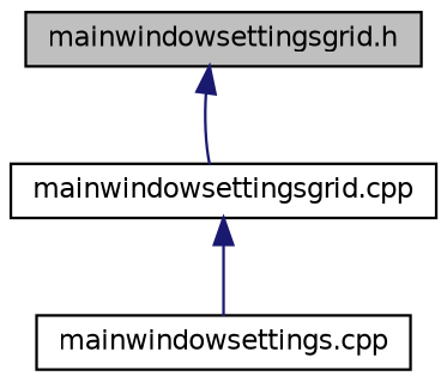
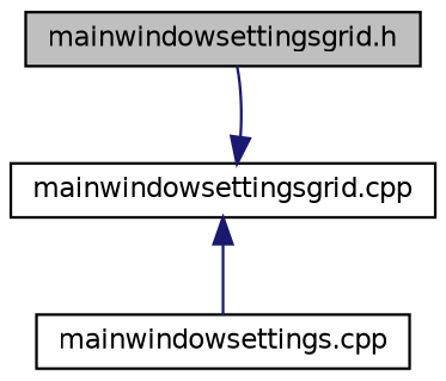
  digraph {
    node [color=black fillcolor=white fontname=Helvetica fontsize=10 shape=record style=filled]
    edge [color=midnightblue dir=back fontname=Helvetica fontsize=10 labelfontname=Helvetica labelfontsize=10 style=solid]
    n1 [fillcolor=grey75 fontcolor=black height=0.2 label="mainwindowsettingsgrid.h" width=0.4]
    n2 [height=0.2 label="mainwindowsettingsgrid.cpp" width=0.4]
    n3 [height=0.2 label="mainwindowsettings.cpp" width=0.4]
-   n1 -> n2
+   n2 -> n1
    n2 -> n3
  }
